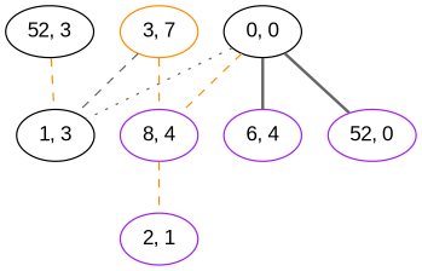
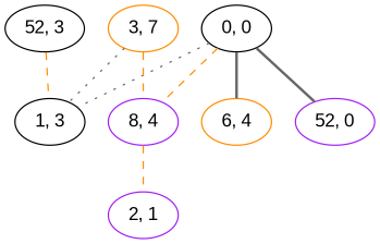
  graph {
    fontname="Liberation Sans"
    node [color=black fontname="Liberation Sans"]
    edge [color=gray40 fontname="Liberation Sans" style=dashed]
    "0, 0"
    "1, 3"
-   "6, 4" [color=purple]
+   "6, 4" [color=darkorange]
    "52, 0" [color=purple]
    "8, 4" [color=purple]
    "2, 1" [color=purple]
    "52, 3"
    n8 [color=darkorange label="3, 7"]
    "0, 0" -- "1, 3" [style=dotted]
    "0, 0" -- "6, 4" [style=bold]
    "0, 0" -- "52, 0" [style=bold]
    "0, 0" -- "8, 4" [color=darkorange]
    "8, 4" -- "2, 1" [color=darkorange]
    "52, 3" -- "1, 3" [color=darkorange]
-   n8 -- "1, 3"
+   n8 -- "1, 3" [style=dotted]
    n8 -- "8, 4" [color=darkorange]
  }
